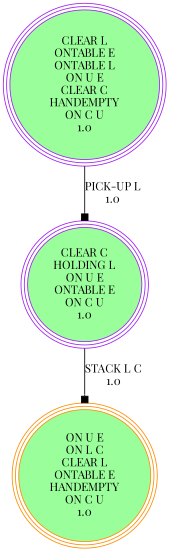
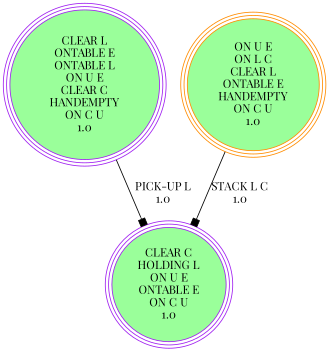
  digraph {
    fontname="Playfair Display"
    node [fillcolor=palegreen1 peripheries=3 shape=circle style=filled color=purple fontname="Playfair Display"]
    edge [arrowhead=box fontname="Playfair Display"]
    "CLEAR L\nONTABLE E\nONTABLE L\nON U E\nCLEAR C\nHANDEMPTY\nON C U\n1.0\n"
    "CLEAR C\nHOLDING L\nON U E\nONTABLE E\nON C U\n1.0\n"
    "ON U E\nON L C\nCLEAR L\nONTABLE E\nHANDEMPTY\nON C U\n1.0\n" [color=darkorange]
    "CLEAR L\nONTABLE E\nONTABLE L\nON U E\nCLEAR C\nHANDEMPTY\nON C U\n1.0\n" -> "CLEAR C\nHOLDING L\nON U E\nONTABLE E\nON C U\n1.0\n" [label="PICK-UP L\n1.0\n"]
-   "CLEAR C\nHOLDING L\nON U E\nONTABLE E\nON C U\n1.0\n" -> "ON U E\nON L C\nCLEAR L\nONTABLE E\nHANDEMPTY\nON C U\n1.0\n" [label="STACK L C\n1.0\n"]
+   "ON U E\nON L C\nCLEAR L\nONTABLE E\nHANDEMPTY\nON C U\n1.0\n" -> "CLEAR C\nHOLDING L\nON U E\nONTABLE E\nON C U\n1.0\n" [label="STACK L C\n1.0\n"]
  }
